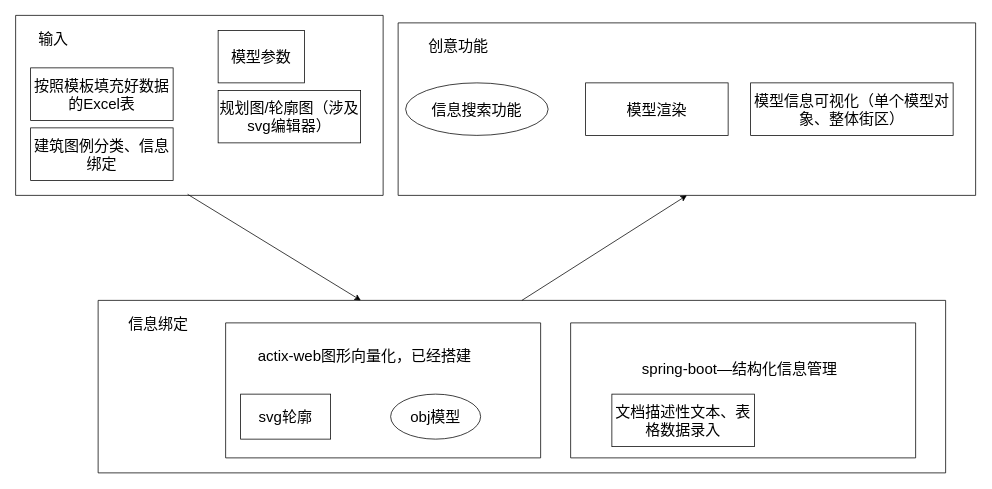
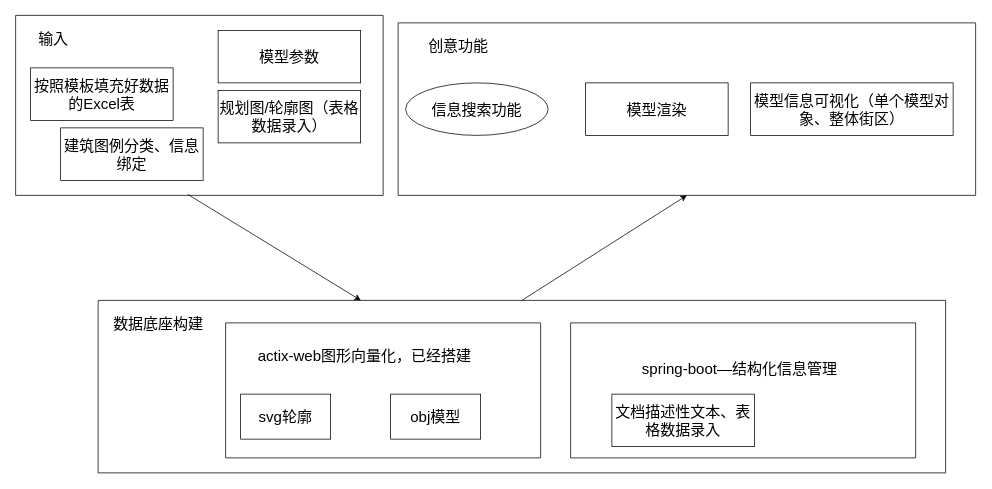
  <mxCell id="0" />
  <mxCell id="1" parent="0" />
  <mxCell id="2" value="" style="swimlane;startSize=0;" vertex="1" parent="1"><mxGeometry x="130" y="400" width="1130" height="230" as="geometry" /></mxCell>
- <mxCell id="3" value="&lt;font style=&quot;font-size: 20px;&quot;&gt;信息绑定&lt;/font&gt;" style="text;html=1;align=center;verticalAlign=middle;resizable=0;points=[];autosize=1;strokeColor=none;fillColor=none;" vertex="1" parent="2"><mxGeometry x="10" y="10" width="140" height="40" as="geometry" /></mxCell>
+ <mxCell id="3" value="&lt;font style=&quot;font-size: 20px;&quot;&gt;数据底座构建&lt;/font&gt;" style="text;html=1;align=center;verticalAlign=middle;resizable=0;points=[];autosize=1;strokeColor=none;fillColor=none;" vertex="1" parent="2"><mxGeometry x="10" y="10" width="140" height="40" as="geometry" /></mxCell>
  <mxCell id="4" value="" style="swimlane;startSize=0;" vertex="1" parent="2"><mxGeometry x="170" y="30" width="420" height="180" as="geometry" /></mxCell>
  <mxCell id="5" value="svg轮廓" style="rounded=0;whiteSpace=wrap;html=1;fontSize=20;" vertex="1" parent="4"><mxGeometry x="20" y="95" width="120" height="60" as="geometry" /></mxCell>
- <mxCell id="6" value="obj模型" style="ellipse;whiteSpace=wrap;html=1;fontSize=20;" vertex="1" parent="4"><mxGeometry x="220" y="95" width="120" height="60" as="geometry" /></mxCell>
+ <mxCell id="6" value="obj模型" style="rounded=0;whiteSpace=wrap;html=1;fontSize=20;" vertex="1" parent="4"><mxGeometry x="220" y="95" width="120" height="60" as="geometry" /></mxCell>
  <mxCell id="7" value="actix-web图形向量化，已经搭建" style="text;html=1;align=center;verticalAlign=middle;resizable=0;points=[];autosize=1;strokeColor=none;fillColor=none;fontSize=20;" vertex="1" parent="4"><mxGeometry x="30" y="23" width="310" height="40" as="geometry" /></mxCell>
  <mxCell id="8" value="" style="swimlane;startSize=0;" vertex="1" parent="2"><mxGeometry x="630" y="30" width="460" height="180" as="geometry" /></mxCell>
  <mxCell id="9" value="文档描述性文本、表格数据录入" style="rounded=0;whiteSpace=wrap;html=1;fontSize=20;" vertex="1" parent="8"><mxGeometry x="55" y="95" width="190" height="70" as="geometry" /></mxCell>
  <mxCell id="10" value="spring-boot—结构化信息管理" style="text;html=1;align=center;verticalAlign=middle;resizable=0;points=[];autosize=1;strokeColor=none;fillColor=none;fontSize=20;" vertex="1" parent="8"><mxGeometry x="85" y="40" width="280" height="40" as="geometry" /></mxCell>
  <mxCell id="11" value="" style="swimlane;startSize=0;" vertex="1" parent="1"><mxGeometry x="530" y="30" width="770" height="230" as="geometry" /></mxCell>
  <mxCell id="12" value="&lt;span style=&quot;font-size: 20px;&quot;&gt;创意功能&lt;/span&gt;" style="text;html=1;align=center;verticalAlign=middle;resizable=0;points=[];autosize=1;strokeColor=none;fillColor=none;" vertex="1" parent="11"><mxGeometry x="30" y="10" width="100" height="40" as="geometry" /></mxCell>
  <mxCell id="13" value="信息搜索功能" style="ellipse;whiteSpace=wrap;html=1;fontSize=20;" vertex="1" parent="11"><mxGeometry x="10" y="80" width="190" height="70" as="geometry" /></mxCell>
  <mxCell id="14" value="模型渲染" style="rounded=0;whiteSpace=wrap;html=1;fontSize=20;" vertex="1" parent="11"><mxGeometry x="250" y="80" width="190" height="70" as="geometry" /></mxCell>
  <mxCell id="15" value="模型信息可视化（单个模型对象、整体街区）" style="rounded=0;whiteSpace=wrap;html=1;fontSize=20;" vertex="1" parent="11"><mxGeometry x="470" y="80" width="270" height="70" as="geometry" /></mxCell>
  <mxCell id="16" value="" style="swimlane;startSize=0;" vertex="1" parent="1"><mxGeometry x="20" y="20" width="490" height="240" as="geometry" /></mxCell>
  <mxCell id="17" value="按照模板填充好数据的Excel表" style="rounded=0;whiteSpace=wrap;html=1;fontSize=20;" vertex="1" parent="16"><mxGeometry x="20" y="70" width="190" height="70" as="geometry" /></mxCell>
  <mxCell id="18" value="输入" style="text;html=1;align=center;verticalAlign=middle;resizable=0;points=[];autosize=1;strokeColor=none;fillColor=none;fontSize=20;" vertex="1" parent="16"><mxGeometry x="20" y="10" width="60" height="40" as="geometry" /></mxCell>
- <mxCell id="19" value="规划图/轮廓图（涉及svg编辑器）" style="rounded=0;whiteSpace=wrap;html=1;fontSize=20;" vertex="1" parent="16"><mxGeometry x="270" y="100" width="190" height="70" as="geometry" /></mxCell>
- <mxCell id="20" value="模型参数" style="rounded=0;whiteSpace=wrap;html=1;fontSize=20;" vertex="1" parent="16"><mxGeometry x="270" y="20" width="115" height="70" as="geometry" /></mxCell>
- <mxCell id="21" value="建筑图例分类、信息绑定" style="rounded=0;whiteSpace=wrap;html=1;fontSize=20;" vertex="1" parent="16"><mxGeometry x="20" y="150" width="190" height="70" as="geometry" /></mxCell>
+ <mxCell id="19" value="规划图/轮廓图（表格数据录入）" style="rounded=0;whiteSpace=wrap;html=1;fontSize=20;" vertex="1" parent="16"><mxGeometry x="270" y="100" width="190" height="70" as="geometry" /></mxCell>
+ <mxCell id="20" value="模型参数" style="rounded=0;whiteSpace=wrap;html=1;fontSize=20;" vertex="1" parent="16"><mxGeometry x="270" y="20" width="190" height="70" as="geometry" /></mxCell>
+ <mxCell id="21" value="建筑图例分类、信息绑定" style="rounded=0;whiteSpace=wrap;html=1;fontSize=20;" vertex="1" parent="16"><mxGeometry x="60" y="150" width="190" height="70" as="geometry" /></mxCell>
  <mxCell id="22" value="" style="endArrow=classic;html=1;rounded=0;exitX=0.468;exitY=0.994;exitDx=0;exitDy=0;exitPerimeter=0;entryX=0.31;entryY=0;entryDx=0;entryDy=0;entryPerimeter=0;" edge="1" parent="1" source="16" target="2"><mxGeometry width="50" height="50" relative="1" as="geometry"><mxPoint x="430" y="350" as="sourcePoint" /><mxPoint x="480" y="300" as="targetPoint" /></mxGeometry></mxCell>
  <mxCell id="23" value="" style="endArrow=classic;html=1;rounded=0;exitX=0.5;exitY=0;exitDx=0;exitDy=0;entryX=0.5;entryY=1;entryDx=0;entryDy=0;" edge="1" parent="1" source="2" target="11"><mxGeometry width="50" height="50" relative="1" as="geometry"><mxPoint x="259" y="269" as="sourcePoint" /><mxPoint x="490" y="410" as="targetPoint" /></mxGeometry></mxCell>
